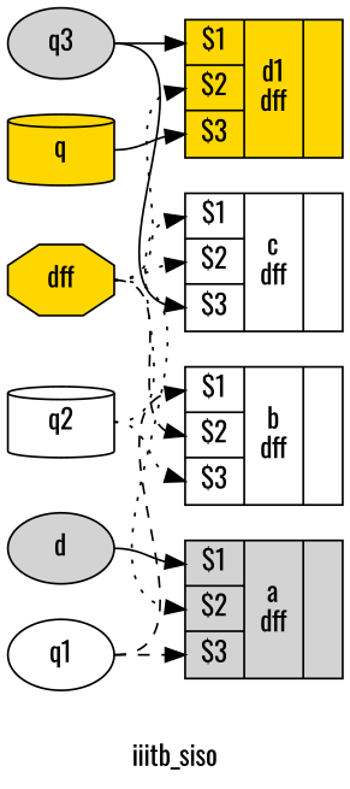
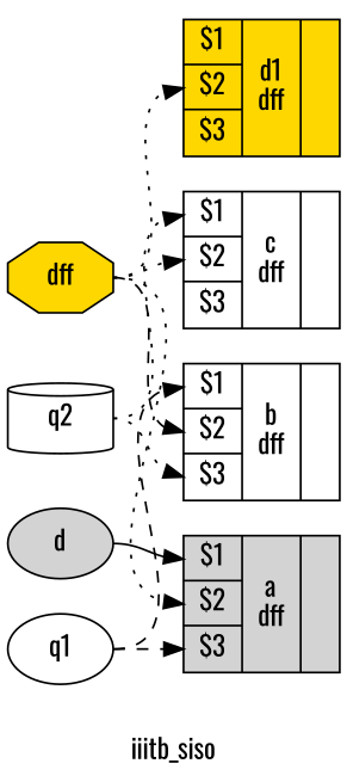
  digraph {
    fontname=Oswald
    label=iiitb_siso
    rankdir=LR
    remincross=true
    node [color=black fillcolor=white fontcolor=black fontname=Oswald shape=record style=filled]
    edge [color=black fontname=Oswald headport="p7:w" style=dotted tailport=e]
-   n1 [fillcolor=lightgrey label=q3 shape=ellipse]
    n2 [fillcolor=gold label="{{<p7> $1|<p8> $2|<p9> $3}|d1\ndff|{}}" color="" fontcolor=""]
    n3 [label="{{<p7> $1|<p8> $2|<p9> $3}|c\ndff|{}}" color="" fontcolor=""]
    n4 [label=q2 shape=cylinder]
    n5 [label="{{<p7> $1|<p8> $2|<p9> $3}|b\ndff|{}}" color="" fontcolor=""]
    n6 [label=q1 shape=ellipse]
    n7 [fillcolor=lightgrey label="{{<p7> $1|<p8> $2|<p9> $3}|a\ndff|{}}" color="" fontcolor=""]
-   n8 [fillcolor=gold label=q shape=cylinder]
    n9 [fillcolor=gold label=dff shape=octagon]
    n10 [fillcolor=lightgrey label=d shape=ellipse]
-   n1 -> n2 [style=solid]
-   n1 -> n3 [headport="p9:w" style=solid]
    n4 -> n3
    n4 -> n5 [headport="p9:w"]
    n6 -> n5 [style=dashed]
    n6 -> n7 [headport="p9:w" style=dashed]
-   n8 -> n2 [headport="p9:w" style=solid]
    n9 -> n2 [headport="p8:w"]
    n9 -> n3 [headport="p8:w"]
    n9 -> n5 [headport="p8:w" style=dashed]
    n9 -> n7 [headport="p8:w"]
    n10 -> n7 [style=solid]
  }
